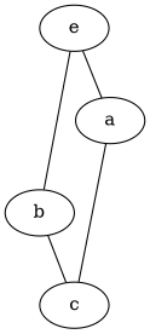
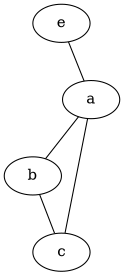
  graph {
    n1 [label=a]
    n2 [label=b]
    n3 [label=c]
    n4 [label=e]
-   n4 -- n2
+   n1 -- n2
    n1 -- n3
    n2 -- n3
    n4 -- n1
  }
